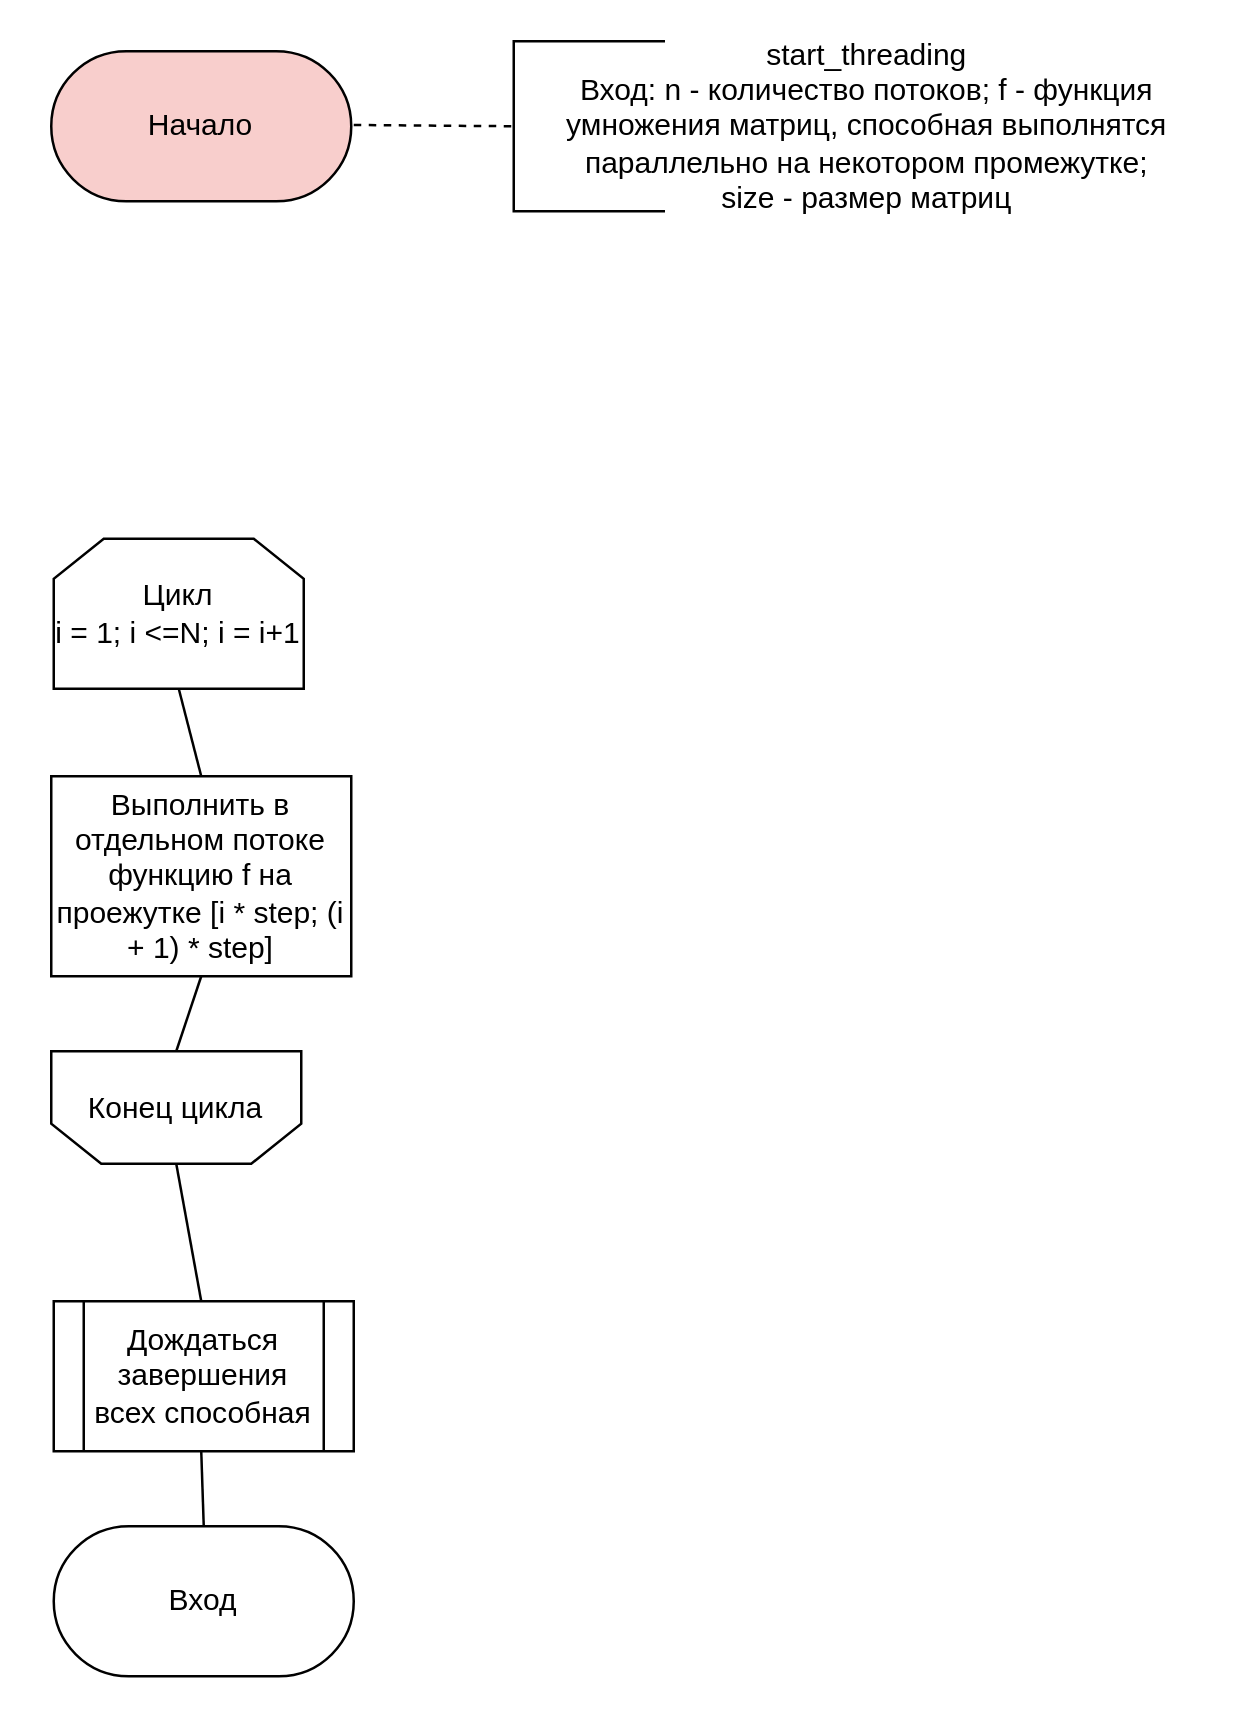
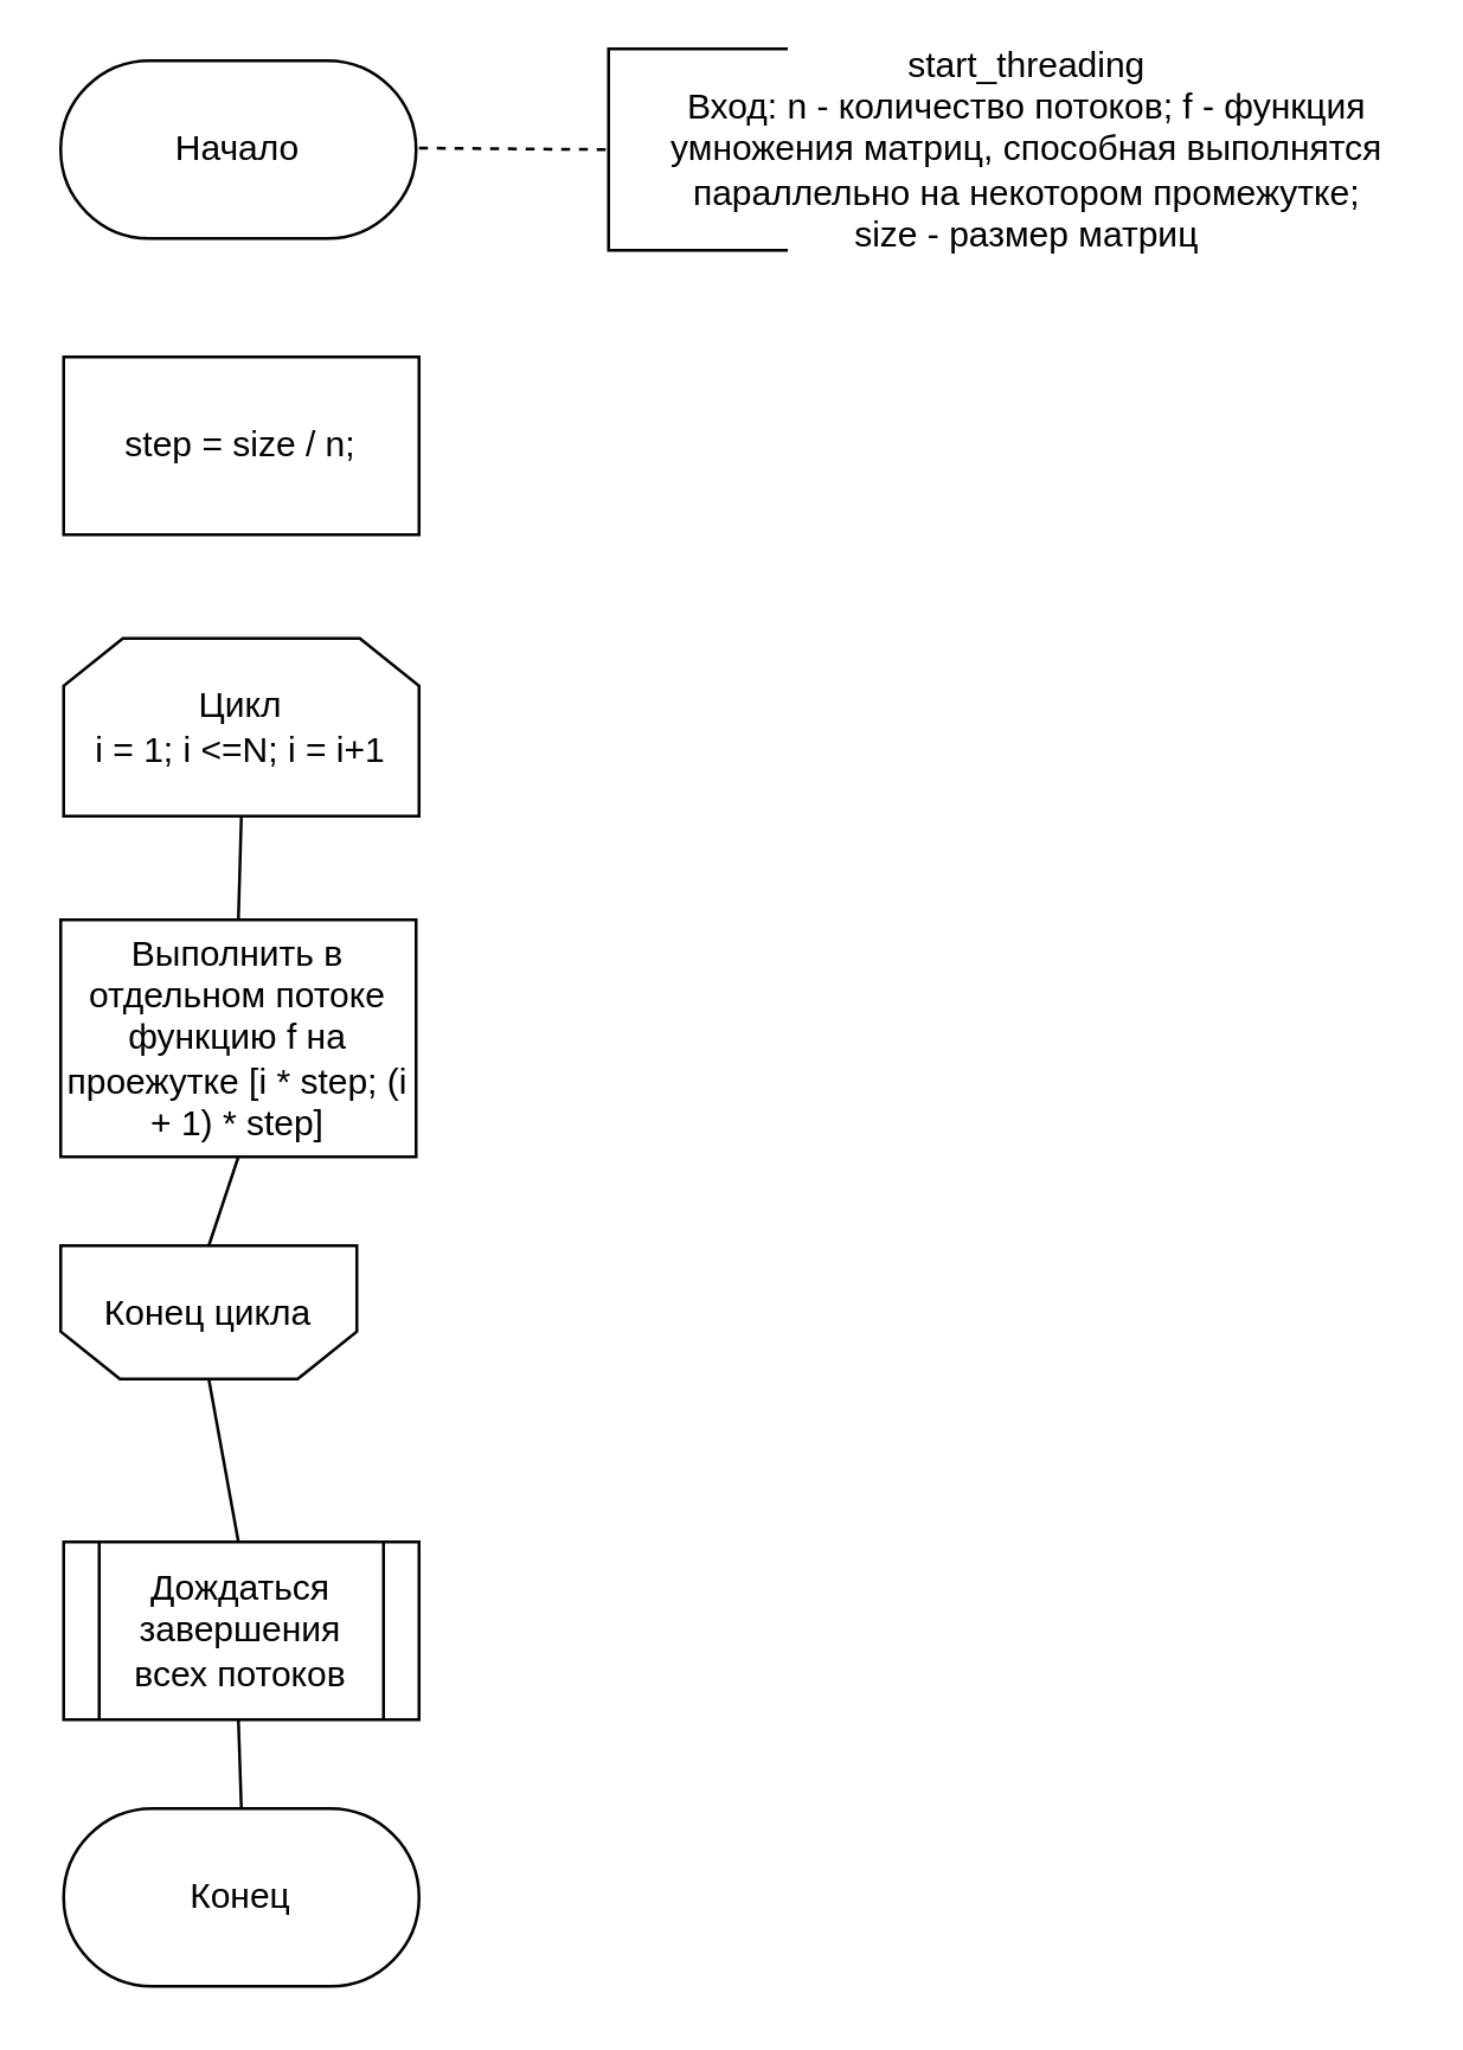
  <mxCell id="0" />
  <mxCell id="1" parent="0" />
- <mxCell id="2" value="Начало" style="rounded=1;whiteSpace=wrap;html=1;arcSize=50;fillColor=#f8cecc;" parent="1" vertex="1"><mxGeometry x="20" y="20" width="120" height="60" as="geometry" /></mxCell>
+ <mxCell id="2" value="Начало" style="rounded=1;whiteSpace=wrap;html=1;arcSize=50;" parent="1" vertex="1"><mxGeometry x="20" y="20" width="120" height="60" as="geometry" /></mxCell>
  <mxCell id="3" value="start_threading&lt;br&gt;&lt;div&gt;Вход: n - количество потоков; f - функция умножения матриц, способная выполнятся параллельно на некотором промежутке;&lt;/div&gt;&lt;div&gt;size - размер матриц&lt;br&gt;&lt;/div&gt;" style="text;html=1;strokeColor=none;fillColor=none;align=center;verticalAlign=middle;whiteSpace=wrap;rounded=0;" parent="1" vertex="1"><mxGeometry x="221" y="30" width="250.5" height="40" as="geometry" /></mxCell>
- <mxCell id="4" value="Цикл &lt;br&gt;i = 1; i &amp;lt;=N; i = i+1" style="shape=loopLimit;whiteSpace=wrap;html=1;" parent="1" vertex="1"><mxGeometry x="21" y="215" width="100" height="60" as="geometry" /></mxCell>
+ <mxCell id="4" value="Цикл &lt;br&gt;i = 1; i &amp;lt;=N; i = i+1" style="shape=loopLimit;whiteSpace=wrap;html=1;" parent="1" vertex="1"><mxGeometry x="21" y="215" width="120" height="60" as="geometry" /></mxCell>
+ <mxCell id="5" value="step = size / n;" style="rounded=0;whiteSpace=wrap;html=1;" parent="1" vertex="1"><mxGeometry x="21" y="120" width="120" height="60" as="geometry" /></mxCell>
  <mxCell id="6" value="Конец цикла" style="shape=loopLimit;whiteSpace=wrap;html=1;direction=west;" parent="1" vertex="1"><mxGeometry x="20" y="420" width="100" height="45" as="geometry" /></mxCell>
- <mxCell id="7" value="Вход" style="rounded=1;whiteSpace=wrap;html=1;arcSize=50;" parent="1" vertex="1"><mxGeometry x="21" y="610" width="120" height="60" as="geometry" /></mxCell>
+ <mxCell id="7" value="Конец" style="rounded=1;whiteSpace=wrap;html=1;arcSize=50;" parent="1" vertex="1"><mxGeometry x="21" y="610" width="120" height="60" as="geometry" /></mxCell>
  <mxCell id="8" value="" style="shape=partialRectangle;whiteSpace=wrap;html=1;bottom=1;right=1;left=1;top=0;fillColor=none;routingCenterX=-0.5;rotation=90;" parent="1" vertex="1"><mxGeometry x="201" y="20" width="68" height="60" as="geometry" /></mxCell>
  <mxCell id="9" value="" style="endArrow=none;dashed=1;html=1;entryX=0.5;entryY=1;entryDx=0;entryDy=0;" parent="1" target="8" edge="1"><mxGeometry width="50" height="50" relative="1" as="geometry"><mxPoint x="141" y="49.5" as="sourcePoint" /><mxPoint x="181" y="50" as="targetPoint" /></mxGeometry></mxCell>
  <mxCell id="10" value="Выполнить в отдельном потоке функцию f на проежутке [i * step; (i + 1) * step]" style="rounded=0;whiteSpace=wrap;html=1;" parent="1" vertex="1"><mxGeometry x="20" y="310" width="120" height="80" as="geometry" /></mxCell>
  <mxCell id="11" value="" style="endArrow=none;html=1;entryX=0.5;entryY=1;entryDx=0;entryDy=0;exitX=0.5;exitY=0;exitDx=0;exitDy=0;" parent="1" source="10" target="4" edge="1"><mxGeometry width="50" height="50" relative="1" as="geometry"><mxPoint x="-199" y="440" as="sourcePoint" /><mxPoint x="-149" y="390" as="targetPoint" /></mxGeometry></mxCell>
  <mxCell id="12" value="" style="endArrow=none;html=1;entryX=0.5;entryY=1;entryDx=0;entryDy=0;exitX=0.5;exitY=1;exitDx=0;exitDy=0;" parent="1" source="6" target="10" edge="1"><mxGeometry width="50" height="50" relative="1" as="geometry"><mxPoint x="-59" y="490" as="sourcePoint" /><mxPoint x="-9" y="440" as="targetPoint" /></mxGeometry></mxCell>
  <mxCell id="13" value="" style="endArrow=none;html=1;entryX=0.5;entryY=0;entryDx=0;entryDy=0;exitX=0.5;exitY=0;exitDx=0;exitDy=0;" parent="1" target="6" edge="1"><mxGeometry width="50" height="50" relative="1" as="geometry"><mxPoint x="80" y="520" as="sourcePoint" /><mxPoint x="-139" y="510" as="targetPoint" /></mxGeometry></mxCell>
  <mxCell id="14" value="" style="endArrow=none;html=1;entryX=0.5;entryY=1;entryDx=0;entryDy=0;exitX=0.5;exitY=0;exitDx=0;exitDy=0;" parent="1" source="7" edge="1"><mxGeometry width="50" height="50" relative="1" as="geometry"><mxPoint x="-109" y="610" as="sourcePoint" /><mxPoint x="80" y="580" as="targetPoint" /></mxGeometry></mxCell>
- <mxCell id="15" value="&lt;span&gt;Дождаться завершения всех способная&lt;/span&gt;" style="shape=process;whiteSpace=wrap;html=1;backgroundOutline=1;" vertex="1" parent="1"><mxGeometry x="21" y="520" width="120" height="60" as="geometry" /></mxCell>
+ <mxCell id="15" value="&lt;span&gt;Дождаться завершения всех потоков&lt;/span&gt;" style="shape=process;whiteSpace=wrap;html=1;backgroundOutline=1;" vertex="1" parent="1"><mxGeometry x="21" y="520" width="120" height="60" as="geometry" /></mxCell>
